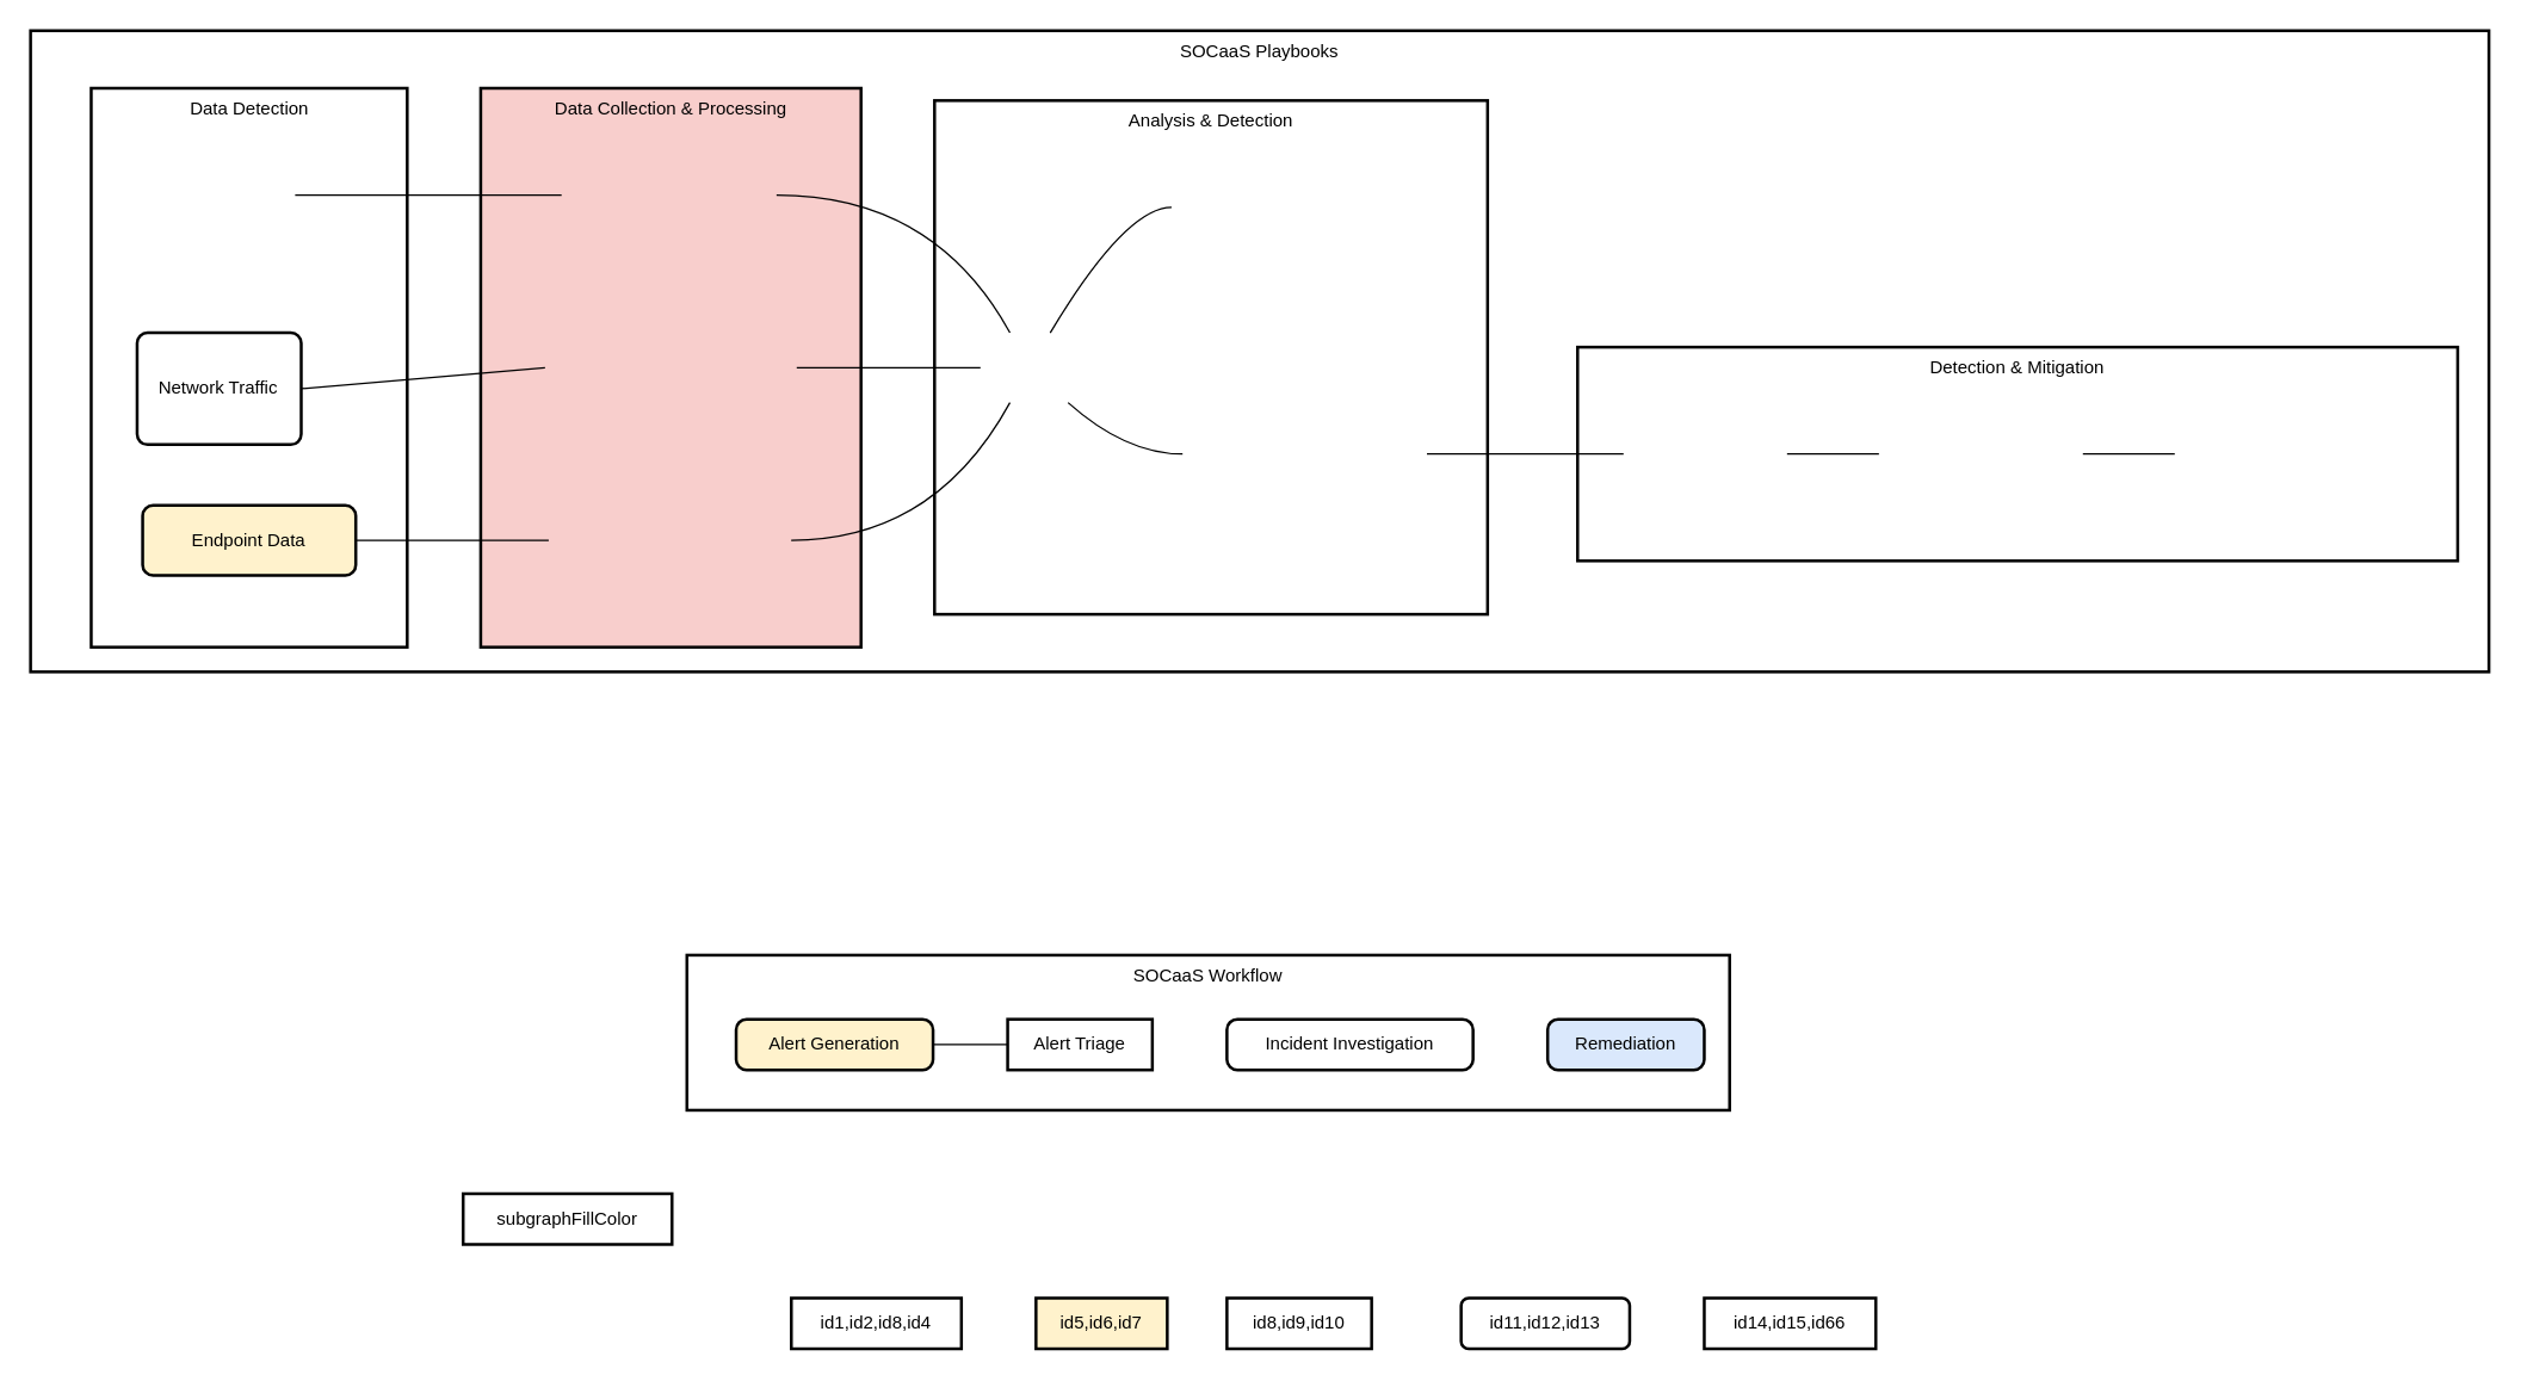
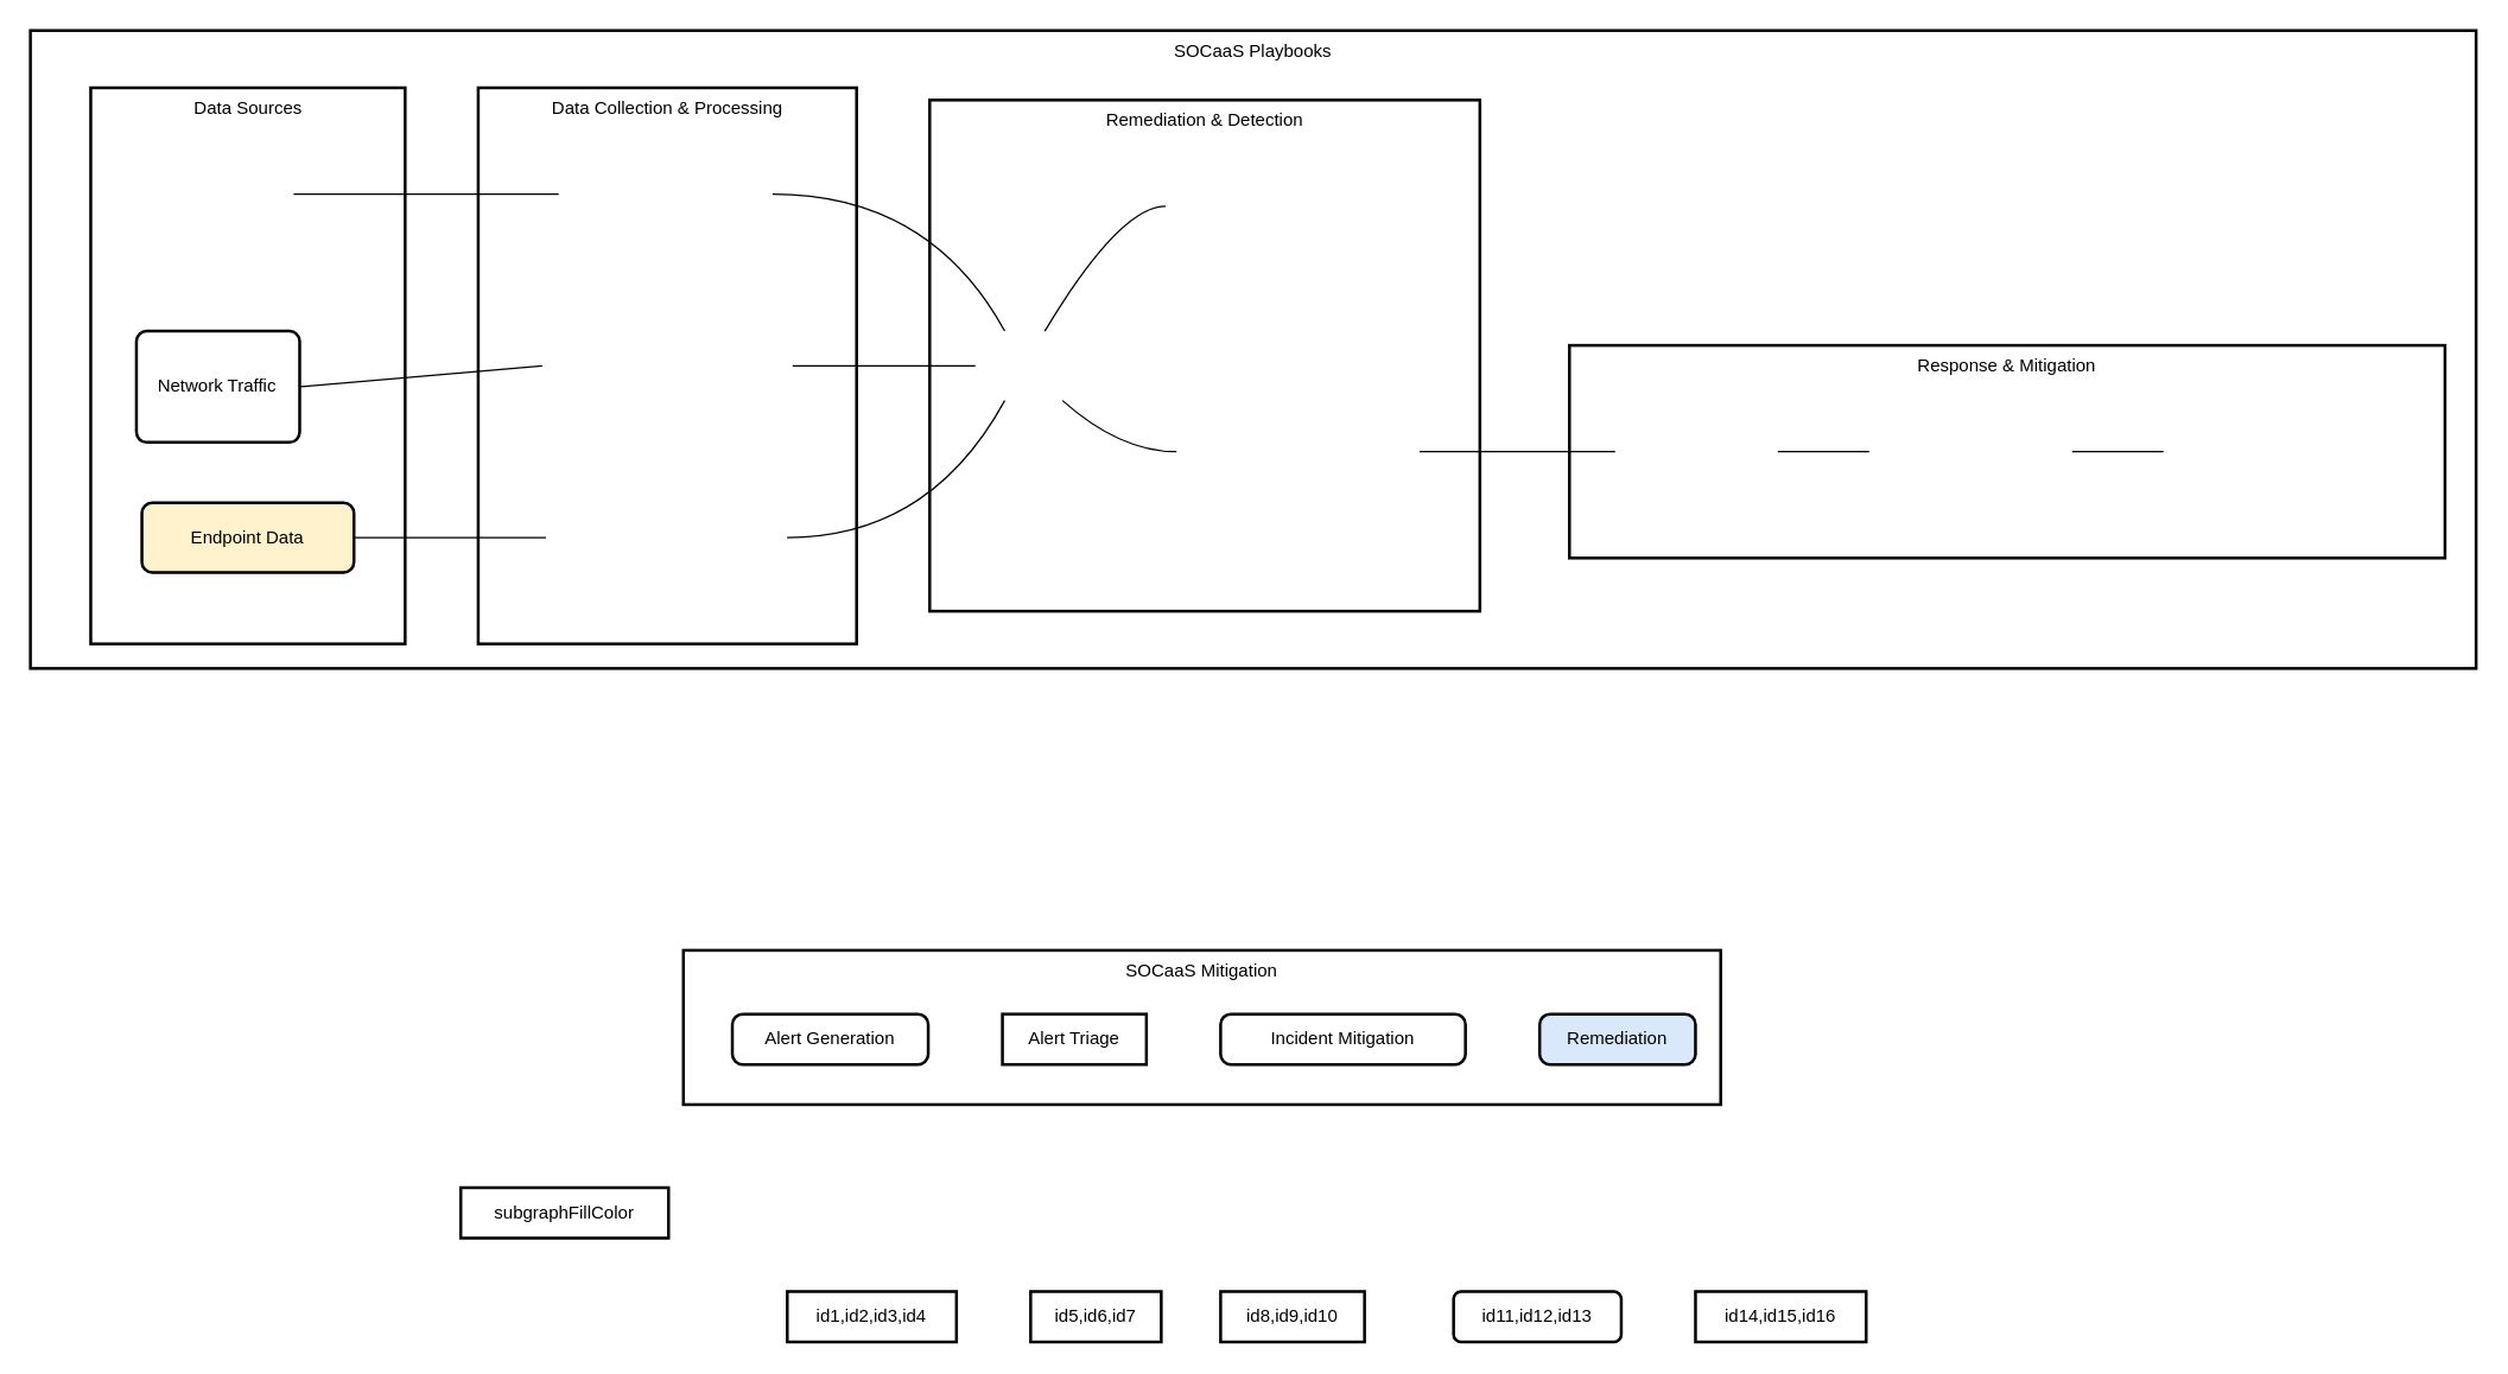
  <mxCell id="0" />
  <mxCell id="1" parent="0" />
  <mxCell id="2" value="SOCaaS Playbooks" style="whiteSpace=wrap;strokeWidth=2;verticalAlign=top;" vertex="1" parent="1"><mxGeometry x="20" y="20" width="1648" height="430" as="geometry" /></mxCell>
  <mxCell id="3" value="Logs" style="rounded=1;absoluteArcSize=1;arcSize=14;whiteSpace=wrap;strokeWidth=2;" vertex="1" parent="2"><mxGeometry x="115.779" y="86.827" width="61.584" height="46.859" as="geometry" /></mxCell>
- <mxCell id="4" value="Data Detection" style="whiteSpace=wrap;strokeWidth=2;verticalAlign=top;" vertex="1" parent="2"><mxGeometry x="40.646" y="38.59" width="211.851" height="374.872" as="geometry" /></mxCell>
+ <mxCell id="4" value="Data Sources" style="whiteSpace=wrap;strokeWidth=2;verticalAlign=top;" vertex="1" parent="2"><mxGeometry x="40.646" y="38.59" width="211.851" height="374.872" as="geometry" /></mxCell>
  <mxCell id="5" value="Log Collectors" style="rounded=1;absoluteArcSize=1;arcSize=14;whiteSpace=wrap;strokeWidth=2;" vertex="1" parent="2"><mxGeometry x="355.958" y="86.827" width="144.108" height="46.859" as="geometry" /></mxCell>
  <mxCell id="6" value="Network Traffic" style="rounded=1;absoluteArcSize=1;arcSize=14;whiteSpace=wrap;strokeWidth=2;" vertex="1" parent="2"><mxGeometry x="71.438" y="202.596" width="110" height="75" as="geometry" /></mxCell>
  <mxCell id="7" value="Network Sensors" style="rounded=1;absoluteArcSize=1;arcSize=14;whiteSpace=wrap;strokeWidth=2;" vertex="1" parent="2"><mxGeometry x="344.873" y="202.596" width="168.741" height="46.859" as="geometry" /></mxCell>
  <mxCell id="8" value="Endpoint Data" style="rounded=1;absoluteArcSize=1;arcSize=14;whiteSpace=wrap;strokeWidth=2;fillColor=#fff2cc;" vertex="1" parent="2"><mxGeometry x="75.133" y="318.365" width="142.876" height="46.859" as="geometry" /></mxCell>
  <mxCell id="9" value="Endpoint Agents" style="rounded=1;absoluteArcSize=1;arcSize=14;whiteSpace=wrap;strokeWidth=2;" vertex="1" parent="2"><mxGeometry x="347.336" y="318.365" width="162.583" height="46.859" as="geometry" /></mxCell>
  <mxCell id="10" value="SIEM" style="rounded=1;absoluteArcSize=1;arcSize=14;whiteSpace=wrap;strokeWidth=2;" vertex="1" parent="2"><mxGeometry x="636.783" y="202.596" width="66.511" height="46.859" as="geometry" /></mxCell>
  <mxCell id="11" value="Threat Intelligence" style="rounded=1;absoluteArcSize=1;arcSize=14;whiteSpace=wrap;strokeWidth=2;" vertex="1" parent="2"><mxGeometry x="764.879" y="95.096" width="181.058" height="46.859" as="geometry" /></mxCell>
  <mxCell id="12" value="Analytics Engine" style="rounded=1;absoluteArcSize=1;arcSize=14;whiteSpace=wrap;strokeWidth=2;" vertex="1" parent="2"><mxGeometry x="772.269" y="260.481" width="163.815" height="46.859" as="geometry" /></mxCell>
  <mxCell id="13" value="Playbooks" style="rounded=1;absoluteArcSize=1;arcSize=14;whiteSpace=wrap;strokeWidth=2;" vertex="1" parent="2"><mxGeometry x="1067.874" y="260.481" width="109.62" height="46.859" as="geometry" /></mxCell>
  <mxCell id="14" value="Orchestration" style="rounded=1;absoluteArcSize=1;arcSize=14;whiteSpace=wrap;strokeWidth=2;" vertex="1" parent="2"><mxGeometry x="1239.079" y="260.481" width="136.717" height="46.859" as="geometry" /></mxCell>
  <mxCell id="15" value="Response Tools" style="rounded=1;absoluteArcSize=1;arcSize=14;whiteSpace=wrap;strokeWidth=2;" vertex="1" parent="2"><mxGeometry x="1437.381" y="260.481" width="158.888" height="46.859" as="geometry" /></mxCell>
- <mxCell id="16" value="Data Collection &amp; Processing" style="whiteSpace=wrap;strokeWidth=2;verticalAlign=top;fillColor=#f8cecc;" vertex="1" parent="2"><mxGeometry x="301.764" y="38.59" width="254.96" height="374.872" as="geometry" /></mxCell>
- <mxCell id="17" value="Analysis &amp; Detection" style="whiteSpace=wrap;strokeWidth=2;verticalAlign=top;" vertex="1" parent="2"><mxGeometry x="605.991" y="46.859" width="370.738" height="344.551" as="geometry" /></mxCell>
- <mxCell id="18" value="Detection &amp; Mitigation" style="whiteSpace=wrap;strokeWidth=2;verticalAlign=top;" vertex="1" parent="2"><mxGeometry x="1037.082" y="212.244" width="589.979" height="143.333" as="geometry" /></mxCell>
+ <mxCell id="16" value="Data Collection &amp; Processing" style="whiteSpace=wrap;strokeWidth=2;verticalAlign=top;" vertex="1" parent="2"><mxGeometry x="301.764" y="38.59" width="254.96" height="374.872" as="geometry" /></mxCell>
+ <mxCell id="17" value="Remediation &amp; Detection" style="whiteSpace=wrap;strokeWidth=2;verticalAlign=top;" vertex="1" parent="2"><mxGeometry x="605.991" y="46.859" width="370.738" height="344.551" as="geometry" /></mxCell>
+ <mxCell id="18" value="Response &amp; Mitigation" style="whiteSpace=wrap;strokeWidth=2;verticalAlign=top;" vertex="1" parent="2"><mxGeometry x="1037.082" y="212.244" width="589.979" height="143.333" as="geometry" /></mxCell>
  <mxCell id="19" value="" style="curved=1;startArrow=none;endArrow=none;exitX=0.994;exitY=0.5;entryX=0.004;entryY=0.5;rounded=0;" edge="1" parent="2" source="3" target="5"><mxGeometry relative="1" as="geometry"><Array as="points" /></mxGeometry></mxCell>
  <mxCell id="20" value="" style="curved=1;startArrow=none;endArrow=none;exitX=0.998;exitY=0.5;entryX=-0.002;entryY=0.5;rounded=0;" edge="1" parent="2" source="6" target="7"><mxGeometry relative="1" as="geometry"><Array as="points" /></mxGeometry></mxCell>
  <mxCell id="21" value="" style="curved=1;startArrow=none;endArrow=none;exitX=1.001;exitY=0.5;entryX=-0.001;entryY=0.5;rounded=0;" edge="1" parent="2" source="8" target="9"><mxGeometry relative="1" as="geometry"><Array as="points" /></mxGeometry></mxCell>
  <mxCell id="22" value="" style="curved=1;startArrow=none;endArrow=none;exitX=1.006;exitY=0.5;entryX=0.297;entryY=0;rounded=0;" edge="1" parent="2" source="5" target="10"><mxGeometry relative="1" as="geometry"><Array as="points"><mxPoint x="605.991" y="110.256" /></Array></mxGeometry></mxCell>
  <mxCell id="23" value="" style="curved=1;startArrow=none;endArrow=none;exitX=0.997;exitY=0.5;entryX=-0.009;entryY=0.5;rounded=0;" edge="1" parent="2" source="7" target="10"><mxGeometry relative="1" as="geometry"><Array as="points" /></mxGeometry></mxCell>
  <mxCell id="24" value="" style="curved=1;startArrow=none;endArrow=none;exitX=1.003;exitY=0.5;entryX=0.297;entryY=1;rounded=0;" edge="1" parent="2" source="9" target="10"><mxGeometry relative="1" as="geometry"><Array as="points"><mxPoint x="605.991" y="341.795" /></Array></mxGeometry></mxCell>
  <mxCell id="25" value="" style="curved=1;startArrow=none;endArrow=none;exitX=0.703;exitY=0;entryX=-0.002;entryY=0.5;rounded=0;" edge="1" parent="2" source="10" target="11"><mxGeometry relative="1" as="geometry"><Array as="points"><mxPoint x="734.087" y="118.526" /></Array></mxGeometry></mxCell>
  <mxCell id="26" value="" style="curved=1;startArrow=none;endArrow=none;exitX=0.883;exitY=1;entryX=0.003;entryY=0.5;rounded=0;" edge="1" parent="2" source="10" target="12"><mxGeometry relative="1" as="geometry"><Array as="points"><mxPoint x="734.087" y="283.91" /></Array></mxGeometry></mxCell>
  <mxCell id="27" value="" style="curved=1;startArrow=none;endArrow=none;exitX=1.005;exitY=0.5;entryX=0.003;entryY=0.5;rounded=0;" edge="1" parent="2" source="12" target="13"><mxGeometry relative="1" as="geometry"><Array as="points" /></mxGeometry></mxCell>
  <mxCell id="28" value="" style="curved=1;startArrow=none;endArrow=none;exitX=1.001;exitY=0.5;entryX=0.001;entryY=0.5;rounded=0;" edge="1" parent="2" source="13" target="14"><mxGeometry relative="1" as="geometry"><Array as="points" /></mxGeometry></mxCell>
  <mxCell id="29" value="" style="curved=1;startArrow=none;endArrow=none;exitX=1.002;exitY=0.5;entryX=0.001;entryY=0.5;rounded=0;" edge="1" parent="2" source="14" target="15"><mxGeometry relative="1" as="geometry"><Array as="points" /></mxGeometry></mxCell>
- <mxCell id="30" value="SOCaaS Workflow" style="whiteSpace=wrap;strokeWidth=2;verticalAlign=top;" vertex="1" parent="1"><mxGeometry x="460" y="640" width="699" height="104" as="geometry" /></mxCell>
- <mxCell id="31" value="Alert Generation" style="rounded=1;absoluteArcSize=1;arcSize=14;whiteSpace=wrap;strokeWidth=2;fillColor=#fff2cc;" vertex="1" parent="30"><mxGeometry x="33" y="43" width="132" height="34" as="geometry" /></mxCell>
+ <mxCell id="30" value="SOCaaS Mitigation" style="whiteSpace=wrap;strokeWidth=2;verticalAlign=top;" vertex="1" parent="1"><mxGeometry x="460" y="640" width="699" height="104" as="geometry" /></mxCell>
+ <mxCell id="31" value="Alert Generation" style="rounded=1;absoluteArcSize=1;arcSize=14;whiteSpace=wrap;strokeWidth=2;" vertex="1" parent="30"><mxGeometry x="33" y="43" width="132" height="34" as="geometry" /></mxCell>
  <mxCell id="32" value="Alert Triage" style="absoluteArcSize=1;arcSize=14;whiteSpace=wrap;strokeWidth=2;rounded=0;" vertex="1" parent="30"><mxGeometry x="215" y="43" width="97" height="34" as="geometry" /></mxCell>
- <mxCell id="33" value="Incident Investigation" style="rounded=1;absoluteArcSize=1;arcSize=14;whiteSpace=wrap;strokeWidth=2;" vertex="1" parent="30"><mxGeometry x="362" y="43" width="165" height="34" as="geometry" /></mxCell>
+ <mxCell id="33" value="Incident Mitigation" style="rounded=1;absoluteArcSize=1;arcSize=14;whiteSpace=wrap;strokeWidth=2;" vertex="1" parent="30"><mxGeometry x="362" y="43" width="165" height="34" as="geometry" /></mxCell>
  <mxCell id="34" value="Remediation" style="rounded=1;absoluteArcSize=1;arcSize=14;whiteSpace=wrap;strokeWidth=2;fillColor=#dae8fc;" vertex="1" parent="30"><mxGeometry x="577" y="43" width="105" height="34" as="geometry" /></mxCell>
- <mxCell id="35" value="" style="curved=1;startArrow=none;endArrow=none;exitX=0.996;exitY=0.5;entryX=-0.005;entryY=0.5;rounded=0;" edge="1" parent="30" source="31" target="32"><mxGeometry relative="1" as="geometry"><Array as="points" /></mxGeometry></mxCell>
  <mxCell id="36" value="subgraphFillColor" style="whiteSpace=wrap;strokeWidth=2;" vertex="1" parent="1"><mxGeometry x="310" y="800" width="140" height="34" as="geometry" /></mxCell>
- <mxCell id="37" value="id1,id2,id8,id4" style="whiteSpace=wrap;strokeWidth=2;" vertex="1" parent="1"><mxGeometry x="530" y="870" width="114" height="34" as="geometry" /></mxCell>
- <mxCell id="38" value="id5,id6,id7" style="whiteSpace=wrap;strokeWidth=2;fillColor=#fff2cc;" vertex="1" parent="1"><mxGeometry x="694" y="870" width="88" height="34" as="geometry" /></mxCell>
+ <mxCell id="37" value="id1,id2,id3,id4" style="whiteSpace=wrap;strokeWidth=2;" vertex="1" parent="1"><mxGeometry x="530" y="870" width="114" height="34" as="geometry" /></mxCell>
+ <mxCell id="38" value="id5,id6,id7" style="whiteSpace=wrap;strokeWidth=2;" vertex="1" parent="1"><mxGeometry x="694" y="870" width="88" height="34" as="geometry" /></mxCell>
  <mxCell id="39" value="id8,id9,id10" style="whiteSpace=wrap;strokeWidth=2;" vertex="1" parent="1"><mxGeometry x="822" y="870" width="97" height="34" as="geometry" /></mxCell>
  <mxCell id="40" value="id11,id12,id13" style="whiteSpace=wrap;strokeWidth=2;rounded=1;" vertex="1" parent="1"><mxGeometry x="979" y="870" width="113" height="34" as="geometry" /></mxCell>
- <mxCell id="41" value="id14,id15,id66" style="whiteSpace=wrap;strokeWidth=2;" vertex="1" parent="1"><mxGeometry x="1142" y="870" width="115" height="34" as="geometry" /></mxCell>
+ <mxCell id="41" value="id14,id15,id16" style="whiteSpace=wrap;strokeWidth=2;" vertex="1" parent="1"><mxGeometry x="1142" y="870" width="115" height="34" as="geometry" /></mxCell>
